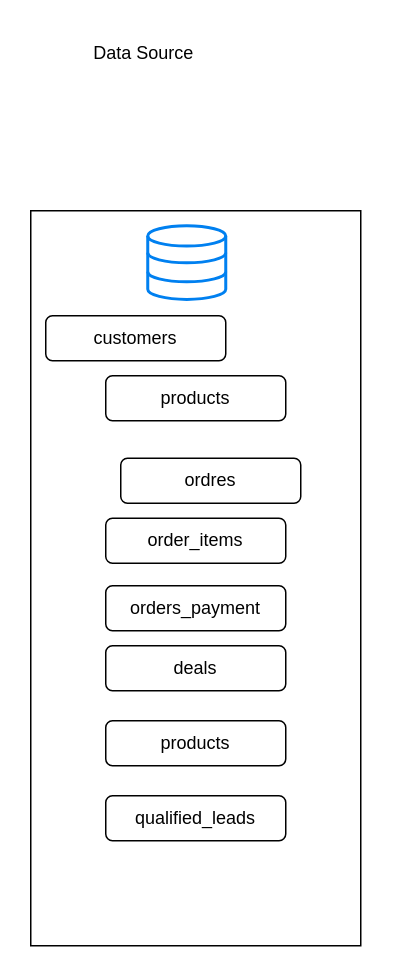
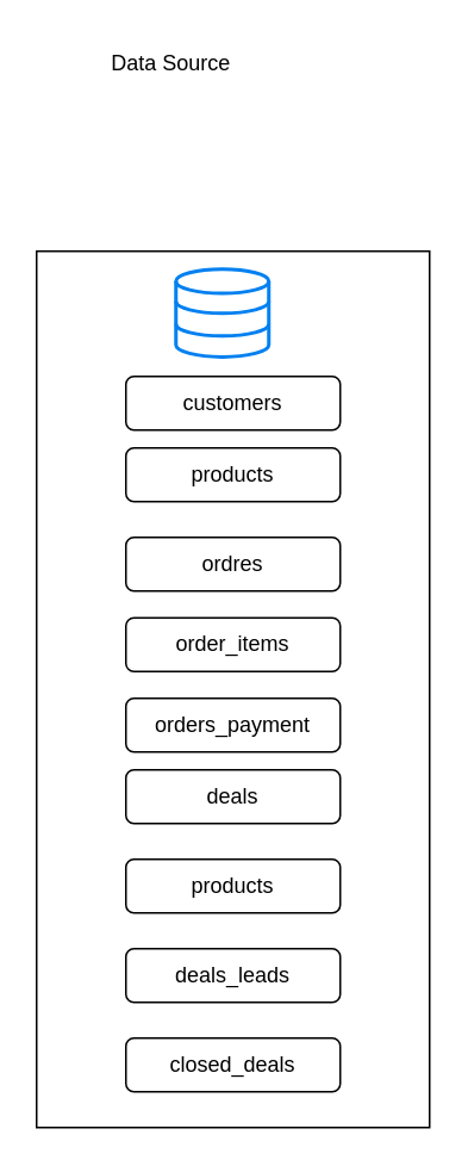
  <mxCell id="0" />
  <mxCell id="1" parent="0" />
  <mxCell id="2" value="" style="rounded=0;whiteSpace=wrap;html=1;" vertex="1" parent="1"><mxGeometry x="20" y="140" width="220" height="490" as="geometry" /></mxCell>
  <mxCell id="3" value="" style="html=1;verticalLabelPosition=bottom;align=center;labelBackgroundColor=#ffffff;verticalAlign=top;strokeWidth=2;strokeColor=#0080F0;shadow=0;dashed=0;shape=mxgraph.ios7.icons.data;" vertex="1" parent="1"><mxGeometry x="98" y="150" width="52" height="49.1" as="geometry" /></mxCell>
  <mxCell id="4" value="Data Source" style="text;html=1;align=center;verticalAlign=middle;resizable=0;points=[];autosize=1;strokeColor=none;fillColor=none;" vertex="1" parent="1"><mxGeometry x="50" y="20" width="90" height="30" as="geometry" /></mxCell>
- <mxCell id="5" value="customers" style="rounded=1;whiteSpace=wrap;html=1;" vertex="1" parent="1"><mxGeometry x="30" y="210" width="120" height="30" as="geometry" /></mxCell>
+ <mxCell id="5" value="customers" style="rounded=1;whiteSpace=wrap;html=1;" vertex="1" parent="1"><mxGeometry x="70" y="210" width="120" height="30" as="geometry" /></mxCell>
  <mxCell id="6" value="products" style="rounded=1;whiteSpace=wrap;html=1;" vertex="1" parent="1"><mxGeometry x="70" y="250" width="120" height="30" as="geometry" /></mxCell>
- <mxCell id="7" value="ordres" style="rounded=1;whiteSpace=wrap;html=1;" vertex="1" parent="1"><mxGeometry x="80" y="305" width="120" height="30" as="geometry" /></mxCell>
+ <mxCell id="7" value="ordres" style="rounded=1;whiteSpace=wrap;html=1;" vertex="1" parent="1"><mxGeometry x="70" y="300" width="120" height="30" as="geometry" /></mxCell>
  <mxCell id="8" value="order_items" style="rounded=1;whiteSpace=wrap;html=1;" vertex="1" parent="1"><mxGeometry x="70" y="345" width="120" height="30" as="geometry" /></mxCell>
  <mxCell id="9" value="orders_payment" style="rounded=1;whiteSpace=wrap;html=1;" vertex="1" parent="1"><mxGeometry x="70" y="390" width="120" height="30" as="geometry" /></mxCell>
  <mxCell id="10" value="deals" style="rounded=1;whiteSpace=wrap;html=1;" vertex="1" parent="1"><mxGeometry x="70" y="430" width="120" height="30" as="geometry" /></mxCell>
  <mxCell id="11" value="products" style="rounded=1;whiteSpace=wrap;html=1;" vertex="1" parent="1"><mxGeometry x="70" y="480" width="120" height="30" as="geometry" /></mxCell>
- <mxCell id="13" value="qualified_leads" style="rounded=1;whiteSpace=wrap;html=1;" vertex="1" parent="1"><mxGeometry x="70" y="530" width="120" height="30" as="geometry" /></mxCell>
+ <mxCell id="12" value="closed_deals" style="rounded=1;whiteSpace=wrap;html=1;" vertex="1" parent="1"><mxGeometry x="70" y="580" width="120" height="30" as="geometry" /></mxCell>
+ <mxCell id="13" value="deals_leads" style="rounded=1;whiteSpace=wrap;html=1;" vertex="1" parent="1"><mxGeometry x="70" y="530" width="120" height="30" as="geometry" /></mxCell>
